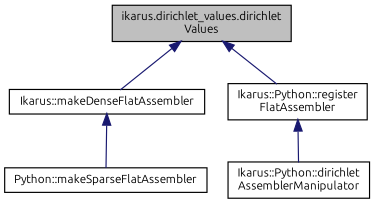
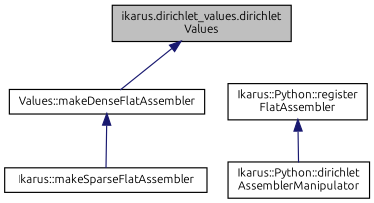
  digraph {
    fontname=Ubuntu
    rankdir=TB
    node [color=black fillcolor=white fontname=Ubuntu fontsize=10 shape=record style=filled]
    edge [color=midnightblue dir=back fontname=Ubuntu fontsize=10 labelfontname=Helvetica labelfontsize=10 style=solid]
    n1 [fillcolor=grey75 fontcolor=black height=0.2 label="ikarus.dirichlet_values.dirichlet\lValues" width=0.4]
-   n2 [height=0.2 label="Ikarus::makeDenseFlatAssembler" width=0.4]
+   n2 [height=0.2 label="Values::makeDenseFlatAssembler" width=0.4]
    n3 [height=0.2 label="Ikarus::Python::register\lFlatAssembler" width=0.4]
-   n4 [height=0.2 label="Python::makeSparseFlatAssembler" width=0.4]
+   n4 [height=0.2 label="Ikarus::makeSparseFlatAssembler" width=0.4]
    n5 [height=0.2 label="Ikarus::Python::dirichlet\lAssemblerManipulator" width=0.4]
    n1 -> n2
-   n1 -> n3
    n2 -> n4
    n3 -> n5
  }
